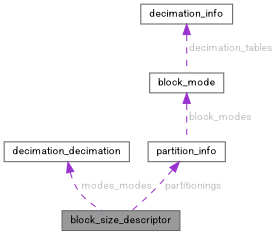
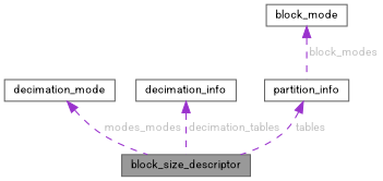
  digraph {
    fontname=Roboto
    node [color=gray40 fillcolor=white fontname=Roboto fontsize=10 shape=box style=filled]
    edge [color=darkorchid3 dir=back fontcolor=grey fontname=Roboto fontsize=10 labelfontname=Helvetica labelfontsize=10 style=dashed]
    n1 [fillcolor=grey60 fontcolor=black height=0.2 label=block_size_descriptor width=0.4]
-   n2 [height=0.2 label=decimation_decimation width=0.4]
+   n2 [height=0.2 label=decimation_mode width=0.4]
    n3 [height=0.2 label=decimation_info width=0.4]
    n4 [height=0.2 label=block_mode width=0.4]
    n5 [height=0.2 label=partition_info width=0.4]
    n2 -> n1 [label=" modes_modes"]
-   n3 -> n4 [label=" decimation_tables"]
+   n3 -> n1 [label=" decimation_tables"]
    n4 -> n5 [label=" block_modes"]
-   n5 -> n1 [label=" partitionings"]
+   n5 -> n1 [label=" tables"]
  }
